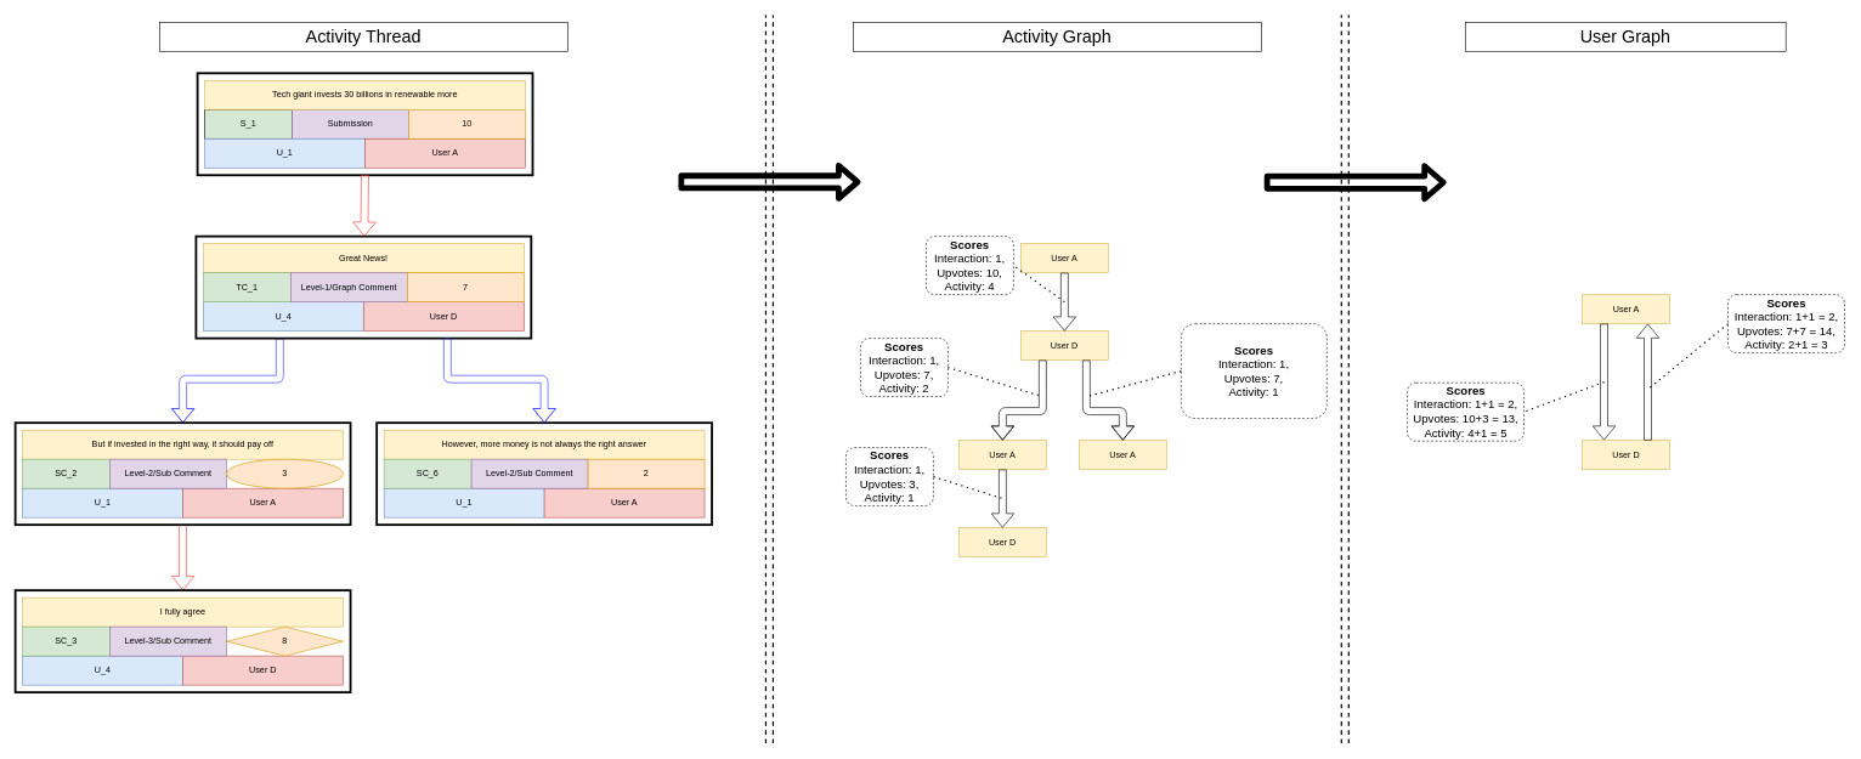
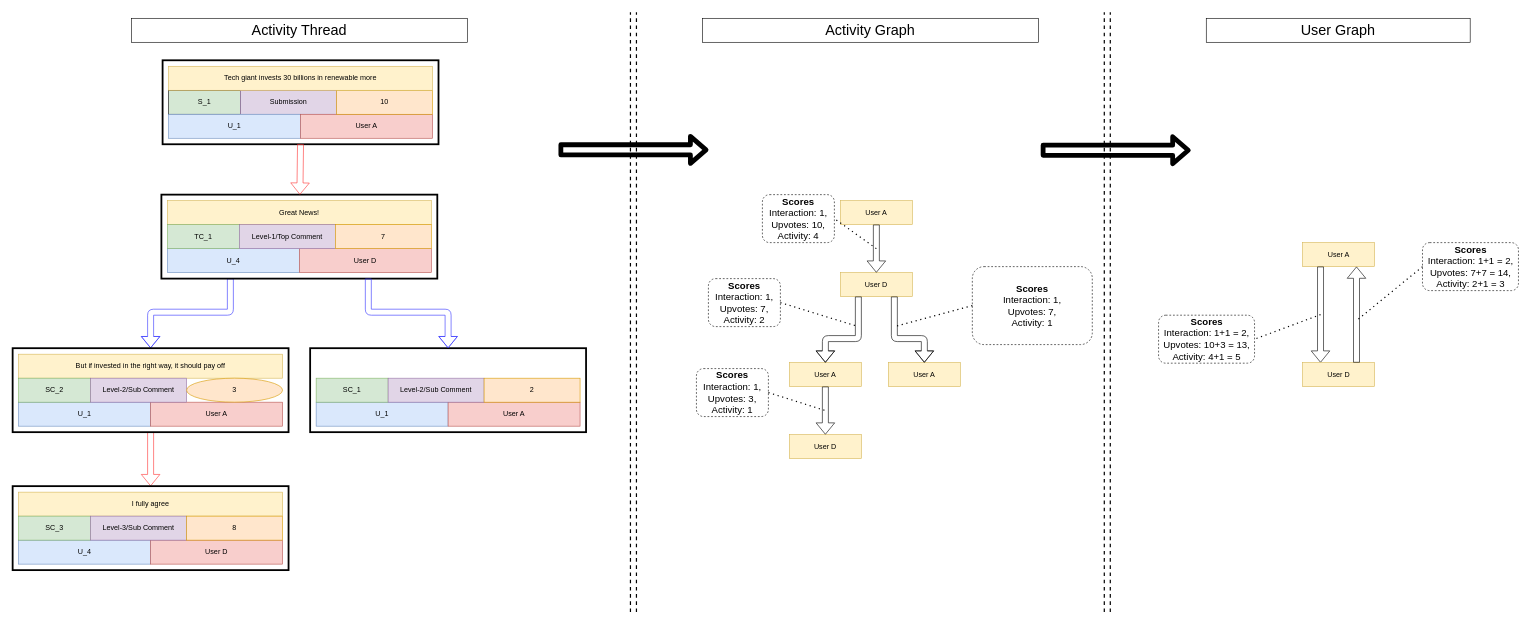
  <mxCell id="0" />
  <mxCell id="1" parent="0" />
  <mxCell id="2" value="" style="endArrow=none;dashed=1;html=1;strokeWidth=2;" parent="1" edge="1"><mxGeometry width="50" height="50" relative="1" as="geometry"><mxPoint x="1050" y="1020" as="sourcePoint" /><mxPoint x="1050" as="targetPoint" y="20" /></mxGeometry></mxCell>
  <mxCell id="3" value="" style="endArrow=none;dashed=1;html=1;strokeWidth=2;" parent="1" edge="1"><mxGeometry width="50" height="50" relative="1" as="geometry"><mxPoint x="1060" y="1020" as="sourcePoint" /><mxPoint x="1060" as="targetPoint" y="20" /></mxGeometry></mxCell>
  <mxCell id="4" value="" style="shape=flexArrow;endArrow=classic;html=1;strokeWidth=8;" parent="1" edge="1"><mxGeometry width="50" height="50" relative="1" as="geometry"><mxPoint x="930" y="249.29" as="sourcePoint" /><mxPoint x="1180" y="249.29" as="targetPoint" /></mxGeometry></mxCell>
  <mxCell id="5" value="" style="endArrow=none;dashed=1;html=1;strokeWidth=2;" parent="1" edge="1"><mxGeometry width="50" height="50" relative="1" as="geometry"><mxPoint x="1840" y="1020" as="sourcePoint" /><mxPoint x="1840" as="targetPoint" y="20" /></mxGeometry></mxCell>
  <mxCell id="6" value="" style="endArrow=none;dashed=1;html=1;strokeWidth=2;" parent="1" edge="1"><mxGeometry width="50" height="50" relative="1" as="geometry"><mxPoint x="1850" y="1020" as="sourcePoint" /><mxPoint x="1850" as="targetPoint" y="20" /></mxGeometry></mxCell>
  <mxCell id="7" value="" style="shape=flexArrow;endArrow=classic;html=1;strokeWidth=8;" parent="1" edge="1"><mxGeometry width="50" height="50" relative="1" as="geometry"><mxPoint x="1734" y="250" as="sourcePoint" /><mxPoint x="1984" y="250" as="targetPoint" /></mxGeometry></mxCell>
  <mxCell id="8" value="S_1" style="rounded=0;whiteSpace=wrap;html=1;fillColor=#d5e8d4;labelBorderColor=none;" parent="1" vertex="1"><mxGeometry x="280" y="150" width="120" height="40" as="geometry" /></mxCell>
  <mxCell id="9" value="Submission" style="rounded=0;whiteSpace=wrap;html=1;strokeColor=#9673a6;fillColor=#e1d5e7;labelBorderColor=none;" parent="1" vertex="1"><mxGeometry x="400" y="150" width="160" height="40" as="geometry" /></mxCell>
  <mxCell id="10" value="U_1" style="rounded=0;whiteSpace=wrap;html=1;strokeColor=#6c8ebf;fillColor=#dae8fc;labelBorderColor=none;" parent="1" vertex="1"><mxGeometry x="280" y="190" width="220" height="40" as="geometry" /></mxCell>
  <mxCell id="11" value="User A" style="rounded=0;whiteSpace=wrap;html=1;strokeColor=#b85450;fillColor=#f8cecc;labelBorderColor=none;" parent="1" vertex="1"><mxGeometry x="500" y="190" width="220" height="40" as="geometry" /></mxCell>
  <mxCell id="12" value="Great News!" style="rounded=0;whiteSpace=wrap;html=1;fillColor=#fff2cc;strokeColor=#d6b656;" parent="1" vertex="1"><mxGeometry x="278" y="334" width="440" height="40" as="geometry" /></mxCell>
  <mxCell id="13" value="U_4" style="rounded=0;whiteSpace=wrap;html=1;strokeColor=#6c8ebf;fillColor=#dae8fc;" parent="1" vertex="1"><mxGeometry x="278" y="414" width="220" height="40" as="geometry" /></mxCell>
  <mxCell id="14" value="User D" style="rounded=0;whiteSpace=wrap;html=1;strokeColor=#b85450;fillColor=#f8cecc;" parent="1" vertex="1"><mxGeometry x="498" y="414" width="220" height="40" as="geometry" /></mxCell>
- <mxCell id="15" value="However, more money is not always the right answer" style="rounded=0;whiteSpace=wrap;html=1;fillColor=#fff2cc;strokeColor=#d6b656;" parent="1" vertex="1"><mxGeometry x="526" y="590" width="440" height="40" as="geometry" /></mxCell>
  <mxCell id="16" value="U_1" style="rounded=0;whiteSpace=wrap;html=1;strokeColor=#6c8ebf;fillColor=#dae8fc;" parent="1" vertex="1"><mxGeometry x="526" y="670" width="220" height="40" as="geometry" /></mxCell>
  <mxCell id="17" value="User A" style="rounded=0;whiteSpace=wrap;html=1;strokeColor=#b85450;fillColor=#f8cecc;" parent="1" vertex="1"><mxGeometry x="746" y="670" width="220" height="40" as="geometry" /></mxCell>
  <mxCell id="18" value="But if invested in the right way, it should pay off" style="rounded=0;whiteSpace=wrap;html=1;fillColor=#fff2cc;strokeColor=#d6b656;" parent="1" vertex="1"><mxGeometry x="30" y="590" width="440" height="40" as="geometry" /></mxCell>
  <mxCell id="19" value="U_1" style="rounded=0;whiteSpace=wrap;html=1;strokeColor=#6c8ebf;fillColor=#dae8fc;" parent="1" vertex="1"><mxGeometry x="30" y="670" width="220" height="40" as="geometry" /></mxCell>
  <mxCell id="20" value="User A" style="rounded=0;whiteSpace=wrap;html=1;strokeColor=#b85450;fillColor=#f8cecc;" parent="1" vertex="1"><mxGeometry x="250" y="670" width="220" height="40" as="geometry" /></mxCell>
  <mxCell id="21" value="I fully agree" style="rounded=0;whiteSpace=wrap;html=1;fillColor=#fff2cc;strokeColor=#d6b656;" parent="1" vertex="1"><mxGeometry x="30" y="820" width="440" height="40" as="geometry" /></mxCell>
  <mxCell id="22" value="U_4" style="rounded=0;whiteSpace=wrap;html=1;strokeColor=#6c8ebf;fillColor=#dae8fc;" parent="1" vertex="1"><mxGeometry x="30" y="900" width="220" height="40" as="geometry" /></mxCell>
  <mxCell id="23" value="User D" style="rounded=0;whiteSpace=wrap;html=1;strokeColor=#b85450;fillColor=#f8cecc;" parent="1" vertex="1"><mxGeometry x="250" y="900" width="220" height="40" as="geometry" /></mxCell>
  <mxCell id="24" value="10" style="rounded=0;whiteSpace=wrap;html=1;strokeColor=#d79b00;fillColor=#ffe6cc;labelBorderColor=none;" parent="1" vertex="1"><mxGeometry x="560" y="150" width="160" height="40" as="geometry" /></mxCell>
- <mxCell id="25" value="SC_6" style="rounded=0;whiteSpace=wrap;html=1;strokeColor=#82b366;fillColor=#d5e8d4;" parent="1" vertex="1"><mxGeometry x="526" y="630" width="120" height="40" as="geometry" /></mxCell>
+ <mxCell id="25" value="SC_1" style="rounded=0;whiteSpace=wrap;html=1;strokeColor=#82b366;fillColor=#d5e8d4;" parent="1" vertex="1"><mxGeometry x="526" y="630" width="120" height="40" as="geometry" /></mxCell>
  <mxCell id="26" value="Level-2/Sub Comment" style="rounded=0;whiteSpace=wrap;html=1;strokeColor=#9673a6;fillColor=#e1d5e7;" parent="1" vertex="1"><mxGeometry x="646" y="630" width="160" height="40" as="geometry" /></mxCell>
  <mxCell id="27" value="2" style="rounded=0;whiteSpace=wrap;html=1;strokeColor=#d79b00;fillColor=#ffe6cc;" parent="1" vertex="1"><mxGeometry x="806" y="630" width="160" height="40" as="geometry" /></mxCell>
  <mxCell id="28" value="SC_2" style="rounded=0;whiteSpace=wrap;html=1;strokeColor=#82b366;fillColor=#d5e8d4;" parent="1" vertex="1"><mxGeometry x="30" y="630" width="120" height="40" as="geometry" /></mxCell>
  <mxCell id="29" value="Level-2/Sub Comment" style="rounded=0;whiteSpace=wrap;html=1;strokeColor=#9673a6;fillColor=#e1d5e7;" parent="1" vertex="1"><mxGeometry x="150" y="630" width="160" height="40" as="geometry" /></mxCell>
  <mxCell id="30" value="3" style="ellipse;whiteSpace=wrap;html=1;strokeColor=#d79b00;fillColor=#ffe6cc;" parent="1" vertex="1"><mxGeometry x="310" y="630" width="160" height="40" as="geometry" /></mxCell>
  <mxCell id="31" value="TC_1" style="rounded=0;whiteSpace=wrap;html=1;strokeColor=#82b366;fillColor=#d5e8d4;" parent="1" vertex="1"><mxGeometry x="278" y="374" width="120" height="40" as="geometry" /></mxCell>
- <mxCell id="32" value="Level-1/Graph Comment" style="rounded=0;whiteSpace=wrap;html=1;strokeColor=#9673a6;fillColor=#e1d5e7;" parent="1" vertex="1"><mxGeometry x="398" y="374" width="160" height="40" as="geometry" /></mxCell>
+ <mxCell id="32" value="Level-1/Top Comment" style="rounded=0;whiteSpace=wrap;html=1;strokeColor=#9673a6;fillColor=#e1d5e7;" parent="1" vertex="1"><mxGeometry x="398" y="374" width="160" height="40" as="geometry" /></mxCell>
  <mxCell id="33" value="7" style="rounded=0;whiteSpace=wrap;html=1;strokeColor=#d79b00;fillColor=#ffe6cc;" parent="1" vertex="1"><mxGeometry x="558" y="374" width="160" height="40" as="geometry" /></mxCell>
  <mxCell id="34" value="SC_3" style="rounded=0;whiteSpace=wrap;html=1;strokeColor=#82b366;fillColor=#d5e8d4;" parent="1" vertex="1"><mxGeometry x="30" y="860" width="120" height="40" as="geometry" /></mxCell>
  <mxCell id="35" value="&lt;span&gt;Level-3/Sub Comment&lt;/span&gt;" style="rounded=0;whiteSpace=wrap;html=1;strokeColor=#9673a6;fillColor=#e1d5e7;" parent="1" vertex="1"><mxGeometry x="150" y="860" width="160" height="40" as="geometry" /></mxCell>
- <mxCell id="36" value="8" style="rhombus;whiteSpace=wrap;html=1;strokeColor=#d79b00;fillColor=#ffe6cc;" parent="1" vertex="1"><mxGeometry x="310" y="860" width="160" height="40" as="geometry" /></mxCell>
+ <mxCell id="36" value="8" style="rounded=0;whiteSpace=wrap;html=1;strokeColor=#d79b00;fillColor=#ffe6cc;" parent="1" vertex="1"><mxGeometry x="310" y="860" width="160" height="40" as="geometry" /></mxCell>
  <mxCell id="37" value="&lt;font style=&quot;font-size: 24px&quot;&gt;Activity Thread&lt;/font&gt;" style="text;html=1;fillColor=none;align=center;verticalAlign=middle;whiteSpace=wrap;rounded=0;strokeColor=#000000;" parent="1" vertex="1"><mxGeometry x="218" y="30" width="560" height="40" as="geometry" /></mxCell>
  <mxCell id="38" value="" style="shape=flexArrow;endArrow=classic;html=1;exitX=0.5;exitY=1;exitDx=0;exitDy=0;entryX=0.5;entryY=0;entryDx=0;entryDy=0;strokeColor=#FF3333;" parent="1" source="43" target="44" edge="1"><mxGeometry width="50" height="50" relative="1" as="geometry"><mxPoint x="270" y="760" as="sourcePoint" /><mxPoint x="310" y="780" as="targetPoint" /></mxGeometry></mxCell>
  <mxCell id="39" value="" style="shape=flexArrow;endArrow=classic;html=1;entryX=0.5;entryY=0;entryDx=0;entryDy=0;exitX=0.25;exitY=1;exitDx=0;exitDy=0;strokeColor=#3333FF;" parent="1" source="42" target="43" edge="1"><mxGeometry width="50" height="50" relative="1" as="geometry"><mxPoint x="440" y="480" as="sourcePoint" /><mxPoint x="370" y="490" as="targetPoint" /><Array as="points"><mxPoint x="383" y="520" /><mxPoint x="250" y="520" /></Array></mxGeometry></mxCell>
  <mxCell id="40" value="" style="text;html=1;fillColor=none;align=center;verticalAlign=bottom;rounded=0;sketch=0;fontColor=#143642;strokeWidth=3;textDirection=ltr;labelPosition=center;verticalLabelPosition=top;whiteSpace=wrap;strokeColor=#000000;" parent="1" vertex="1"><mxGeometry x="270" y="100" width="460" height="140" as="geometry" /></mxCell>
  <mxCell id="41" value="" style="text;html=1;fillColor=none;align=center;verticalAlign=bottom;whiteSpace=wrap;rounded=0;sketch=0;fontColor=#143642;strokeColor=#000000;strokeWidth=3;textDirection=ltr;labelPosition=center;verticalLabelPosition=top;" parent="1" vertex="1"><mxGeometry x="516" y="580" width="460" height="140" as="geometry" /></mxCell>
  <mxCell id="42" value="" style="text;html=1;fillColor=none;align=center;verticalAlign=bottom;whiteSpace=wrap;rounded=0;sketch=0;fontColor=#143642;strokeColor=#000000;strokeWidth=3;textDirection=ltr;labelPosition=center;verticalLabelPosition=top;" parent="1" vertex="1"><mxGeometry x="268" y="324" width="460" height="140" as="geometry" /></mxCell>
  <mxCell id="43" value="" style="text;html=1;fillColor=none;align=center;verticalAlign=bottom;whiteSpace=wrap;rounded=0;sketch=0;fontColor=#143642;strokeColor=#000000;strokeWidth=3;textDirection=ltr;labelPosition=center;verticalLabelPosition=top;" parent="1" vertex="1"><mxGeometry x="20" y="580" width="460" height="140" as="geometry" /></mxCell>
  <mxCell id="44" value="" style="text;html=1;fillColor=none;align=center;verticalAlign=bottom;whiteSpace=wrap;rounded=0;sketch=0;fontColor=#143642;strokeColor=#000000;strokeWidth=3;textDirection=ltr;labelPosition=center;verticalLabelPosition=top;" parent="1" vertex="1"><mxGeometry x="20" y="810" width="460" height="140" as="geometry" /></mxCell>
  <mxCell id="45" value="Tech giant invests 30 billions in renewable more" style="rounded=0;whiteSpace=wrap;html=1;fillColor=#fff2cc;strokeColor=#d6b656;" parent="1" vertex="1"><mxGeometry x="280" y="110" width="440" height="40" as="geometry" /></mxCell>
  <mxCell id="46" value="" style="shape=flexArrow;endArrow=classic;html=1;exitX=0.5;exitY=1;exitDx=0;exitDy=0;strokeColor=#FF3333;" parent="1" source="40" target="42" edge="1"><mxGeometry width="50" height="50" relative="1" as="geometry"><mxPoint x="508" y="470" as="sourcePoint" /><mxPoint x="270" y="520" as="targetPoint" /></mxGeometry></mxCell>
  <mxCell id="47" value="" style="shape=flexArrow;endArrow=classic;html=1;exitX=0.75;exitY=1;exitDx=0;exitDy=0;entryX=0.5;entryY=0;entryDx=0;entryDy=0;strokeColor=#3333FF;" parent="1" source="42" target="41" edge="1"><mxGeometry width="50" height="50" relative="1" as="geometry"><mxPoint x="550" y="460" as="sourcePoint" /><mxPoint x="840" y="480" as="targetPoint" /><Array as="points"><mxPoint x="613" y="520" /><mxPoint x="746" y="520" /></Array></mxGeometry></mxCell>
  <mxCell id="48" value="&lt;font style=&quot;font-size: 24px&quot;&gt;Activity Graph&lt;/font&gt;" style="text;html=1;fillColor=none;align=center;verticalAlign=middle;whiteSpace=wrap;rounded=0;strokeColor=#000000;" parent="1" vertex="1"><mxGeometry x="1170" y="30" width="560" height="40" as="geometry" /></mxCell>
  <mxCell id="49" value="&lt;font style=&quot;font-size: 24px&quot;&gt;User Graph&lt;/font&gt;" style="text;html=1;fillColor=none;align=center;verticalAlign=middle;whiteSpace=wrap;rounded=0;strokeColor=#000000;" parent="1" vertex="1"><mxGeometry x="2010" y="30" width="440" height="40" as="geometry" /></mxCell>
  <mxCell id="50" value="User A" style="rounded=0;whiteSpace=wrap;html=1;fillColor=#fff2cc;strokeColor=#d6b656;" parent="1" vertex="1"><mxGeometry x="1400" y="334" width="120" height="40" as="geometry" /></mxCell>
  <mxCell id="51" value="User D" style="rounded=0;whiteSpace=wrap;html=1;fillColor=#fff2cc;strokeColor=#d6b656;" parent="1" vertex="1"><mxGeometry x="1400" y="454" width="120" height="40" as="geometry" /></mxCell>
  <mxCell id="52" value="User A" style="rounded=0;whiteSpace=wrap;html=1;fillColor=#fff2cc;strokeColor=#d6b656;" parent="1" vertex="1"><mxGeometry x="1480" y="604" width="120" height="40" as="geometry" /></mxCell>
  <mxCell id="53" value="User A" style="rounded=0;whiteSpace=wrap;html=1;fillColor=#fff2cc;strokeColor=#d6b656;" parent="1" vertex="1"><mxGeometry x="1315" y="604" width="120" height="40" as="geometry" /></mxCell>
  <mxCell id="54" value="User D" style="rounded=0;whiteSpace=wrap;html=1;fillColor=#fff2cc;strokeColor=#d6b656;" parent="1" vertex="1"><mxGeometry x="1315" y="724" width="120" height="40" as="geometry" /></mxCell>
  <mxCell id="55" value="" style="shape=flexArrow;endArrow=classic;html=1;exitX=0.5;exitY=1;exitDx=0;exitDy=0;entryX=0.5;entryY=0;entryDx=0;entryDy=0;" parent="1" source="50" target="51" edge="1"><mxGeometry width="50" height="50" relative="1" as="geometry"><mxPoint x="1460" y="384" as="sourcePoint" /><mxPoint x="1510" y="424" as="targetPoint" /></mxGeometry></mxCell>
  <mxCell id="56" value="" style="shape=flexArrow;endArrow=classic;html=1;exitX=0.25;exitY=1;exitDx=0;exitDy=0;entryX=0.5;entryY=0;entryDx=0;entryDy=0;" parent="1" source="51" target="53" edge="1"><mxGeometry width="50" height="50" relative="1" as="geometry"><mxPoint x="1470" y="394" as="sourcePoint" /><mxPoint x="1350" y="614" as="targetPoint" /><Array as="points"><mxPoint x="1430" y="564" /><mxPoint x="1375" y="564" /></Array></mxGeometry></mxCell>
  <mxCell id="57" value="" style="shape=flexArrow;endArrow=classic;html=1;exitX=0.75;exitY=1;exitDx=0;exitDy=0;entryX=0.5;entryY=0;entryDx=0;entryDy=0;" parent="1" source="51" target="52" edge="1"><mxGeometry width="50" height="50" relative="1" as="geometry"><mxPoint x="1490" y="544" as="sourcePoint" /><mxPoint x="1620" y="624" as="targetPoint" /><Array as="points"><mxPoint x="1490" y="564" /><mxPoint x="1540" y="564" /></Array></mxGeometry></mxCell>
  <mxCell id="58" value="" style="shape=flexArrow;endArrow=classic;html=1;exitX=0.5;exitY=1;exitDx=0;exitDy=0;entryX=0.5;entryY=0;entryDx=0;entryDy=0;" parent="1" source="53" target="54" edge="1"><mxGeometry width="50" height="50" relative="1" as="geometry"><mxPoint x="1300" y="704" as="sourcePoint" /><mxPoint x="1340" y="714" as="targetPoint" /></mxGeometry></mxCell>
  <mxCell id="59" value="" style="endArrow=none;dashed=1;html=1;dashPattern=1 3;strokeWidth=2;entryX=1;entryY=0.5;entryDx=0;entryDy=0;" parent="1" target="60" edge="1"><mxGeometry width="50" height="50" relative="1" as="geometry"><mxPoint x="1460" y="414" as="sourcePoint" /><mxPoint x="1580" y="424" as="targetPoint" /></mxGeometry></mxCell>
  <mxCell id="60" value="&lt;b style=&quot;font-size: 16px;&quot;&gt;Scores&lt;/b&gt;&lt;br style=&quot;font-size: 16px;&quot;&gt;Interaction: 1,&lt;br style=&quot;font-size: 16px;&quot;&gt;Upvotes: 10,&lt;br style=&quot;font-size: 16px;&quot;&gt;Activity: 4" style="rounded=1;whiteSpace=wrap;html=1;dashed=1;fontSize=16;" parent="1" vertex="1"><mxGeometry x="1270" y="324" width="120" height="80" as="geometry" /></mxCell>
  <mxCell id="61" value="&lt;b style=&quot;font-size: 16px;&quot;&gt;Scores&lt;br style=&quot;font-size: 16px;&quot;&gt;&lt;/b&gt;Interaction: 1,&lt;br style=&quot;font-size: 16px;&quot;&gt;Upvotes: 7,&lt;br style=&quot;font-size: 16px;&quot;&gt;Activity: 2" style="rounded=1;whiteSpace=wrap;html=1;dashed=1;fontSize=16;" parent="1" vertex="1"><mxGeometry x="1180" y="464" width="120" height="80" as="geometry" /></mxCell>
  <mxCell id="62" value="" style="endArrow=none;dashed=1;html=1;dashPattern=1 3;strokeWidth=2;exitX=1;exitY=0.5;exitDx=0;exitDy=0;" parent="1" source="61" edge="1"><mxGeometry width="50" height="50" relative="1" as="geometry"><mxPoint x="1750" y="514" as="sourcePoint" /><mxPoint x="1430" y="544" as="targetPoint" /></mxGeometry></mxCell>
  <mxCell id="63" value="&lt;b style=&quot;font-size: 16px;&quot;&gt;Scores&lt;br style=&quot;font-size: 16px;&quot;&gt;&lt;/b&gt;Interaction: 1,&lt;br style=&quot;font-size: 16px;&quot;&gt;Upvotes: 3,&lt;br style=&quot;font-size: 16px;&quot;&gt;Activity: 1" style="rounded=1;whiteSpace=wrap;html=1;dashed=1;fontSize=16;" parent="1" vertex="1"><mxGeometry x="1160" y="614" width="120" height="80" as="geometry" /></mxCell>
  <mxCell id="64" value="" style="endArrow=none;dashed=1;html=1;dashPattern=1 3;strokeWidth=2;exitX=1;exitY=0.5;exitDx=0;exitDy=0;" parent="1" source="63" edge="1"><mxGeometry width="50" height="50" relative="1" as="geometry"><mxPoint x="1310" y="664" as="sourcePoint" /><mxPoint x="1375" y="684" as="targetPoint" /></mxGeometry></mxCell>
  <mxCell id="65" value="&lt;b style=&quot;font-size: 16px;&quot;&gt;Scores&lt;br style=&quot;font-size: 16px;&quot;&gt;&lt;/b&gt;Interaction: 1,&lt;br style=&quot;font-size: 16px;&quot;&gt;Upvotes: 7,&lt;br style=&quot;font-size: 16px;&quot;&gt;Activity: 1" style="rounded=1;whiteSpace=wrap;html=1;dashed=1;fontSize=16;" parent="1" vertex="1"><mxGeometry x="1620" y="444" width="200" height="130" as="geometry" /></mxCell>
  <mxCell id="66" value="" style="endArrow=none;dashed=1;html=1;dashPattern=1 3;strokeWidth=2;exitX=0;exitY=0.5;exitDx=0;exitDy=0;" parent="1" source="65" edge="1"><mxGeometry width="50" height="50" relative="1" as="geometry"><mxPoint x="1310" y="524" as="sourcePoint" /><mxPoint x="1490" y="544" as="targetPoint" /></mxGeometry></mxCell>
  <mxCell id="67" value="User A" style="rounded=0;whiteSpace=wrap;html=1;fillColor=#fff2cc;strokeColor=#d6b656;" parent="1" vertex="1"><mxGeometry x="2170.5" y="404" width="120" height="40" as="geometry" /></mxCell>
  <mxCell id="68" value="" style="shape=flexArrow;endArrow=classic;html=1;entryX=0.25;entryY=0;entryDx=0;entryDy=0;" parent="1" target="69" edge="1"><mxGeometry width="50" height="50" relative="1" as="geometry"><mxPoint x="2200.5" y="444" as="sourcePoint" /><mxPoint x="2180.5" y="694" as="targetPoint" /></mxGeometry></mxCell>
  <mxCell id="69" value="User D" style="rounded=0;whiteSpace=wrap;html=1;fillColor=#fff2cc;strokeColor=#d6b656;" parent="1" vertex="1"><mxGeometry x="2170.5" y="604" width="120" height="40" as="geometry" /></mxCell>
  <mxCell id="70" value="" style="shape=flexArrow;endArrow=classic;html=1;exitX=0.75;exitY=0;exitDx=0;exitDy=0;entryX=0.75;entryY=1;entryDx=0;entryDy=0;" parent="1" source="69" target="67" edge="1"><mxGeometry width="50" height="50" relative="1" as="geometry"><mxPoint x="2190.5" y="584" as="sourcePoint" /><mxPoint x="2380.5" y="484" as="targetPoint" /></mxGeometry></mxCell>
  <mxCell id="71" value="" style="endArrow=none;dashed=1;html=1;dashPattern=1 3;strokeWidth=2;entryX=1;entryY=0.5;entryDx=0;entryDy=0;" parent="1" target="72" edge="1"><mxGeometry width="50" height="50" relative="1" as="geometry"><mxPoint x="2200.5" y="524" as="sourcePoint" /><mxPoint x="2300.5" y="659" as="targetPoint" /></mxGeometry></mxCell>
  <mxCell id="72" value="&lt;b&gt;Scores&lt;/b&gt;&lt;br style=&quot;font-size: 16px&quot;&gt;Interaction: 1+1 = 2,&lt;br style=&quot;font-size: 16px&quot;&gt;Upvotes: 10+3 = 13,&lt;br style=&quot;font-size: 16px&quot;&gt;Activity: 4+1 = 5" style="rounded=1;whiteSpace=wrap;html=1;dashed=1;fontSize=16;" parent="1" vertex="1"><mxGeometry x="1930.5" y="525" width="160" height="80" as="geometry" /></mxCell>
  <mxCell id="73" value="&lt;b&gt;Scores&lt;br style=&quot;font-size: 16px&quot;&gt;&lt;/b&gt;Interaction: 1+1 = 2,&lt;br style=&quot;font-size: 16px&quot;&gt;Upvotes: 7+7 = 14,&lt;br style=&quot;font-size: 16px&quot;&gt;Activity: 2+1 = 3" style="rounded=1;whiteSpace=wrap;html=1;dashed=1;fontSize=16;" parent="1" vertex="1"><mxGeometry x="2370.5" y="404" width="160" height="80" as="geometry" /></mxCell>
  <mxCell id="74" value="" style="endArrow=none;dashed=1;html=1;dashPattern=1 3;strokeWidth=2;exitX=0;exitY=0.5;exitDx=0;exitDy=0;" parent="1" source="73" edge="1"><mxGeometry width="50" height="50" relative="1" as="geometry"><mxPoint x="2210.5" y="534" as="sourcePoint" /><mxPoint x="2260.5" y="534" as="targetPoint" /></mxGeometry></mxCell>
